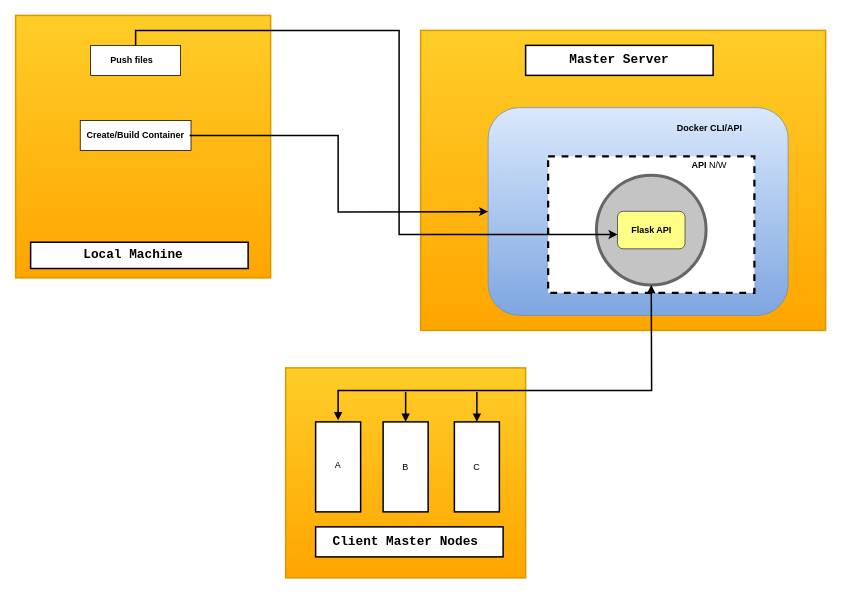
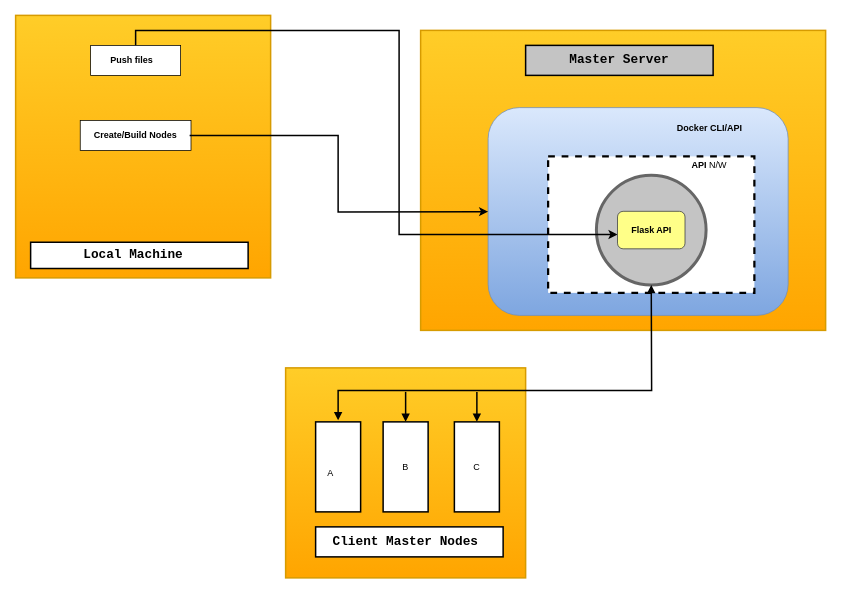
  <mxCell id="0" />
  <mxCell id="1" parent="0" />
  <mxCell id="2" value="" style="group" vertex="1" connectable="0" parent="1"><mxGeometry x="20" y="20" width="1030" height="750" as="geometry" /></mxCell>
  <mxCell id="3" value="" style="rounded=0;whiteSpace=wrap;html=1;strokeWidth=2;gradientColor=#ffa500;fillColor=#ffcd28;strokeColor=#d79b00;" vertex="1" parent="2"><mxGeometry x="360" y="470" width="320" height="280" as="geometry" /></mxCell>
  <mxCell id="4" value="" style="rounded=0;whiteSpace=wrap;html=1;strokeWidth=2;gradientColor=#ffa500;fillColor=#ffcd28;strokeColor=#d79b00;" vertex="1" parent="2"><mxGeometry width="340" height="350" as="geometry" /></mxCell>
  <mxCell id="5" value="" style="rounded=0;whiteSpace=wrap;html=1;strokeWidth=2;gradientColor=#ffa500;fillColor=#ffcd28;strokeColor=#d79b00;" vertex="1" parent="2"><mxGeometry x="540" y="20" width="540" height="400" as="geometry" /></mxCell>
  <mxCell id="6" value="" style="rounded=1;whiteSpace=wrap;html=1;gradientColor=#7ea6e0;fillColor=#dae8fc;strokeColor=#6c8ebf;" vertex="1" parent="2"><mxGeometry x="630" y="123" width="400" height="277" as="geometry" /></mxCell>
  <mxCell id="7" value="&lt;b&gt;Docker CLI/API&lt;/b&gt;" style="text;html=1;align=center;verticalAlign=middle;resizable=0;points=[];autosize=1;strokeColor=none;" vertex="1" parent="2"><mxGeometry x="875" y="140" width="100" height="20" as="geometry" /></mxCell>
  <mxCell id="8" value="" style="rounded=0;whiteSpace=wrap;html=1;dashed=1;gradientColor=#ffffff;strokeWidth=3;" vertex="1" parent="2"><mxGeometry x="710" y="188" width="275" height="182" as="geometry" /></mxCell>
  <mxCell id="9" value="&lt;b&gt;API&lt;/b&gt; N/W" style="text;html=1;strokeColor=none;fillColor=none;align=center;verticalAlign=middle;whiteSpace=wrap;rounded=0;dashed=1;" vertex="1" parent="2"><mxGeometry x="890" y="190" width="70" height="20" as="geometry" /></mxCell>
  <mxCell id="10" value="" style="ellipse;whiteSpace=wrap;html=1;aspect=fixed;strokeWidth=4;strokeColor=#666666;fontColor=#333333;fillColor=#C4C4C4;" vertex="1" parent="2"><mxGeometry x="774.38" y="213.13" width="146.25" height="146.25" as="geometry" /></mxCell>
  <mxCell id="11" value="" style="rounded=0;whiteSpace=wrap;html=1;strokeWidth=2;gradientColor=#ffffff;rotation=90;" vertex="1" parent="2"><mxGeometry x="370" y="572" width="120" height="60" as="geometry" /></mxCell>
  <mxCell id="12" style="edgeStyle=orthogonalEdgeStyle;rounded=0;orthogonalLoop=1;jettySize=auto;html=1;exitX=0;exitY=0.5;exitDx=0;exitDy=0;startArrow=block;startFill=1;endArrow=none;endFill=0;strokeWidth=2;" edge="1" parent="2" source="13"><mxGeometry relative="1" as="geometry"><mxPoint x="520" y="502" as="targetPoint" /></mxGeometry></mxCell>
  <mxCell id="13" value="" style="rounded=0;whiteSpace=wrap;html=1;strokeWidth=2;gradientColor=#ffffff;rotation=90;" vertex="1" parent="2"><mxGeometry x="460" y="572" width="120" height="60" as="geometry" /></mxCell>
  <mxCell id="14" style="edgeStyle=orthogonalEdgeStyle;rounded=0;orthogonalLoop=1;jettySize=auto;html=1;exitX=0;exitY=0.5;exitDx=0;exitDy=0;startArrow=block;startFill=1;endArrow=none;endFill=0;strokeWidth=2;" edge="1" parent="2" source="15"><mxGeometry relative="1" as="geometry"><mxPoint x="615" y="502" as="targetPoint" /></mxGeometry></mxCell>
  <mxCell id="15" value="" style="rounded=0;whiteSpace=wrap;html=1;strokeWidth=2;gradientColor=#ffffff;rotation=90;" vertex="1" parent="2"><mxGeometry x="555" y="572" width="120" height="60" as="geometry" /></mxCell>
  <mxCell id="16" value="" style="endArrow=block;startArrow=block;html=1;entryX=0.5;entryY=1;entryDx=0;entryDy=0;rounded=0;endFill=1;startFill=1;strokeWidth=2;" edge="1" parent="2" target="10"><mxGeometry width="50" height="50" relative="1" as="geometry"><mxPoint x="430" y="540" as="sourcePoint" /><mxPoint x="930" y="460" as="targetPoint" /><Array as="points"><mxPoint x="430" y="500" /><mxPoint x="848" y="500" /></Array></mxGeometry></mxCell>
  <mxCell id="17" value="B" style="text;html=1;strokeColor=none;fillColor=none;align=center;verticalAlign=middle;whiteSpace=wrap;rounded=0;" vertex="1" parent="2"><mxGeometry x="500" y="592" width="40" height="20" as="geometry" /></mxCell>
- <mxCell id="18" value="A" style="text;html=1;strokeColor=none;fillColor=none;align=center;verticalAlign=middle;whiteSpace=wrap;rounded=0;" vertex="1" parent="2"><mxGeometry x="410" y="590" width="40" height="20" as="geometry" /></mxCell>
+ <mxCell id="18" value="A" style="text;html=1;strokeColor=none;fillColor=none;align=center;verticalAlign=middle;whiteSpace=wrap;rounded=0;" vertex="1" parent="2"><mxGeometry x="400" y="600" width="40" height="20" as="geometry" /></mxCell>
  <mxCell id="19" value="C" style="text;html=1;strokeColor=none;fillColor=none;align=center;verticalAlign=middle;whiteSpace=wrap;rounded=0;" vertex="1" parent="2"><mxGeometry x="595" y="592" width="40" height="20" as="geometry" /></mxCell>
  <mxCell id="20" value="" style="rounded=0;whiteSpace=wrap;html=1;strokeWidth=2;gradientColor=#ffffff;" vertex="1" parent="2"><mxGeometry x="400" y="682" width="250" height="40" as="geometry" /></mxCell>
  <mxCell id="21" value="&lt;font style=&quot;font-size: 17px&quot; face=&quot;Courier New&quot;&gt;&lt;b&gt;&lt;font style=&quot;font-size: 17px&quot;&gt;&lt;font style=&quot;font-size: 17px&quot;&gt;Client Master&lt;/font&gt;&lt;/font&gt;&lt;font style=&quot;font-size: 17px&quot;&gt; Nodes&lt;/font&gt;&lt;/b&gt;&lt;/font&gt;" style="text;html=1;strokeColor=none;fillColor=none;align=center;verticalAlign=middle;whiteSpace=wrap;rounded=0;" vertex="1" parent="2"><mxGeometry x="420" y="692" width="200" height="20" as="geometry" /></mxCell>
  <mxCell id="22" value="" style="group" vertex="1" connectable="0" parent="2"><mxGeometry x="80" y="140" width="160" height="40" as="geometry" /></mxCell>
  <mxCell id="23" value="" style="rounded=0;whiteSpace=wrap;html=1;" vertex="1" parent="22"><mxGeometry x="6.154" width="147.692" height="40" as="geometry" /></mxCell>
- <mxCell id="24" value="&lt;b&gt;Create/Build Container&lt;/b&gt;" style="text;html=1;strokeColor=none;fillColor=none;align=center;verticalAlign=middle;whiteSpace=wrap;rounded=0;" vertex="1" parent="22"><mxGeometry y="10" width="160" height="20" as="geometry" /></mxCell>
+ <mxCell id="24" value="&lt;b&gt;Create/Build Nodes&lt;/b&gt;" style="text;html=1;strokeColor=none;fillColor=none;align=center;verticalAlign=middle;whiteSpace=wrap;rounded=0;" vertex="1" parent="22"><mxGeometry y="10" width="160" height="20" as="geometry" /></mxCell>
  <mxCell id="25" style="edgeStyle=orthogonalEdgeStyle;rounded=0;orthogonalLoop=1;jettySize=auto;html=1;exitX=0.5;exitY=0;exitDx=0;exitDy=0;entryX=0;entryY=0.617;entryDx=0;entryDy=0;entryPerimeter=0;strokeWidth=2;" edge="1" parent="2" source="27" target="34"><mxGeometry relative="1" as="geometry"><mxPoint x="550" y="160" as="targetPoint" /></mxGeometry></mxCell>
  <mxCell id="26" value="" style="group" vertex="1" connectable="0" parent="2"><mxGeometry x="100" y="40" width="120" height="40" as="geometry" /></mxCell>
  <mxCell id="27" value="" style="rounded=0;whiteSpace=wrap;html=1;" vertex="1" parent="26"><mxGeometry width="120" height="40" as="geometry" /></mxCell>
  <mxCell id="28" value="&lt;b&gt;Push files&lt;/b&gt;" style="text;html=1;strokeColor=none;fillColor=none;align=center;verticalAlign=middle;whiteSpace=wrap;rounded=0;" vertex="1" parent="26"><mxGeometry x="20" y="10" width="70" height="20" as="geometry" /></mxCell>
  <mxCell id="29" value="" style="rounded=0;whiteSpace=wrap;html=1;strokeWidth=2;" vertex="1" parent="2"><mxGeometry x="20" y="302.5" width="290" height="35" as="geometry" /></mxCell>
  <mxCell id="30" value="Text" style="text;html=1;strokeColor=none;fillColor=none;align=center;verticalAlign=middle;whiteSpace=wrap;rounded=0;" vertex="1" parent="2"><mxGeometry x="780" y="50" width="40" height="20" as="geometry" /></mxCell>
  <mxCell id="31" value="&lt;font style=&quot;font-size: 17px&quot; face=&quot;Courier New&quot;&gt;&lt;b&gt;&lt;font style=&quot;font-size: 17px&quot;&gt;Local Machine&lt;/font&gt;&lt;br&gt;&lt;/b&gt;&lt;/font&gt;" style="text;html=1;strokeColor=none;fillColor=none;align=center;verticalAlign=middle;whiteSpace=wrap;rounded=0;" vertex="1" parent="2"><mxGeometry x="32" y="309.5" width="250" height="20" as="geometry" /></mxCell>
- <mxCell id="32" value="&lt;font face=&quot;Courier New&quot;&gt;&lt;b&gt;&lt;font style=&quot;font-size: 17px&quot;&gt;Master Server&lt;br&gt;&lt;/font&gt;&lt;/b&gt;&lt;/font&gt;" style="rounded=0;whiteSpace=wrap;html=1;strokeWidth=2;" vertex="1" parent="2"><mxGeometry x="680" y="40" width="250" height="40" as="geometry" /></mxCell>
+ <mxCell id="32" value="&lt;font face=&quot;Courier New&quot;&gt;&lt;b&gt;&lt;font style=&quot;font-size: 17px&quot;&gt;Master Server&lt;br&gt;&lt;/font&gt;&lt;/b&gt;&lt;/font&gt;" style="rounded=0;whiteSpace=wrap;html=1;strokeWidth=2;fillColor=#c4c4c4;" vertex="1" parent="2"><mxGeometry x="680" y="40" width="250" height="40" as="geometry" /></mxCell>
  <mxCell id="33" value="" style="group" vertex="1" connectable="0" parent="2"><mxGeometry x="787.5" y="256.25" width="120" height="60" as="geometry" /></mxCell>
  <mxCell id="34" value="" style="rounded=1;whiteSpace=wrap;html=1;fillColor=#ffff88;strokeColor=#36393d;" vertex="1" parent="33"><mxGeometry x="15.01" y="5.01" width="90" height="50" as="geometry" /></mxCell>
  <mxCell id="35" value="&lt;b&gt;Flask API&lt;/b&gt;" style="text;html=1;strokeColor=none;fillColor=none;align=center;verticalAlign=middle;whiteSpace=wrap;rounded=0;" vertex="1" parent="33"><mxGeometry x="25.01" y="20.01" width="70" height="20" as="geometry" /></mxCell>
  <mxCell id="36" value="" style="endArrow=classic;html=1;rounded=0;strokeWidth=2;" edge="1" parent="2" target="6"><mxGeometry width="50" height="50" relative="1" as="geometry"><mxPoint x="232" y="160" as="sourcePoint" /><mxPoint x="282" y="110" as="targetPoint" /><Array as="points"><mxPoint x="430" y="160" /><mxPoint x="430" y="262" /></Array></mxGeometry></mxCell>
